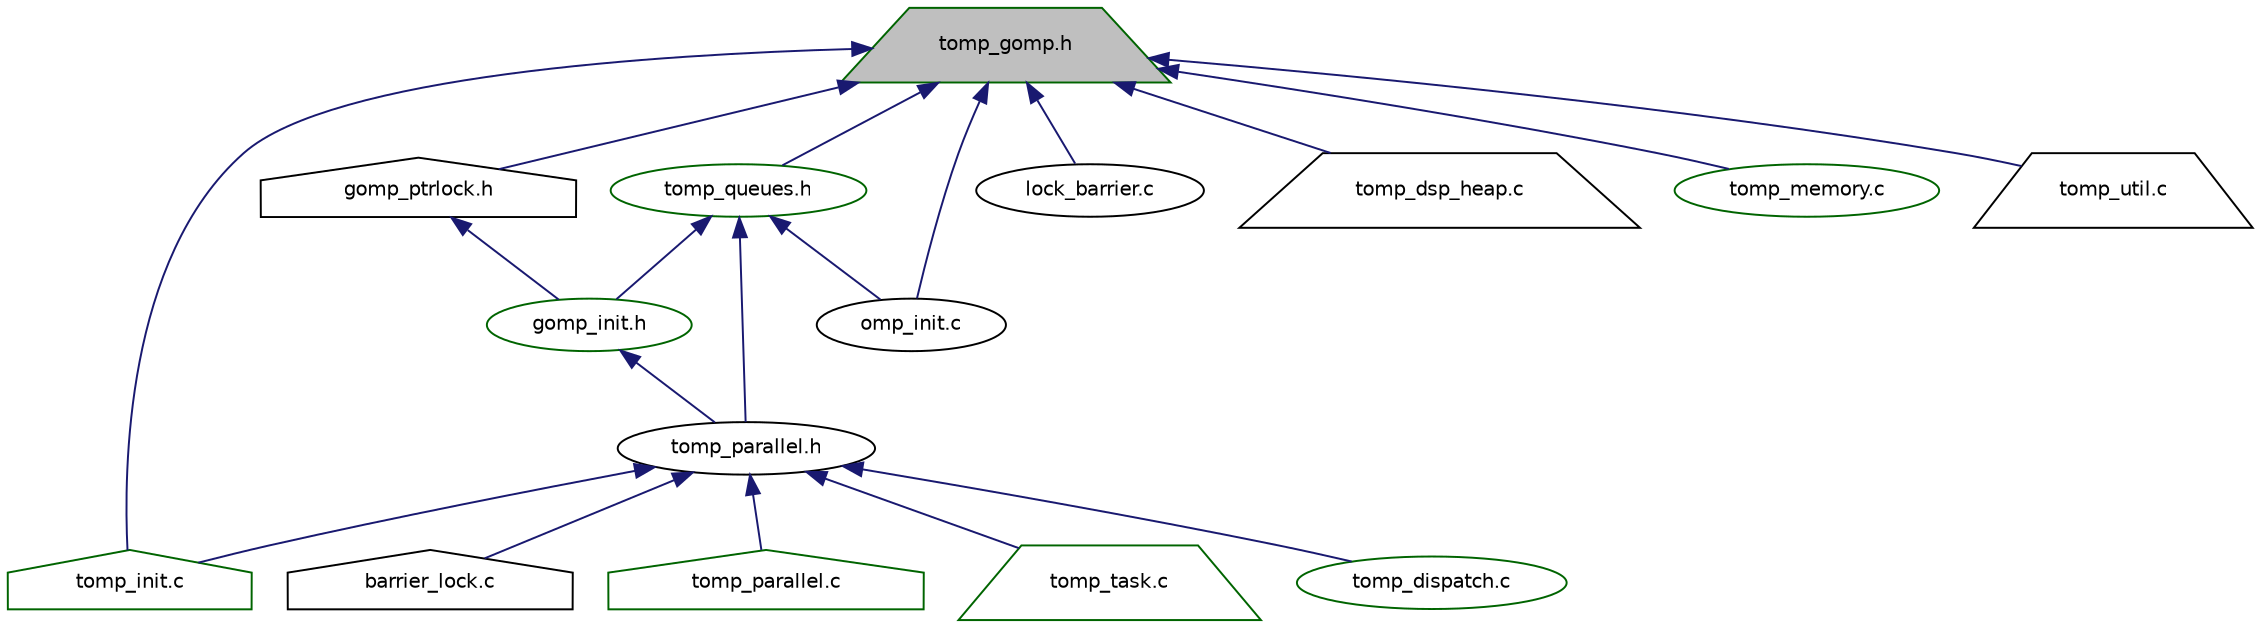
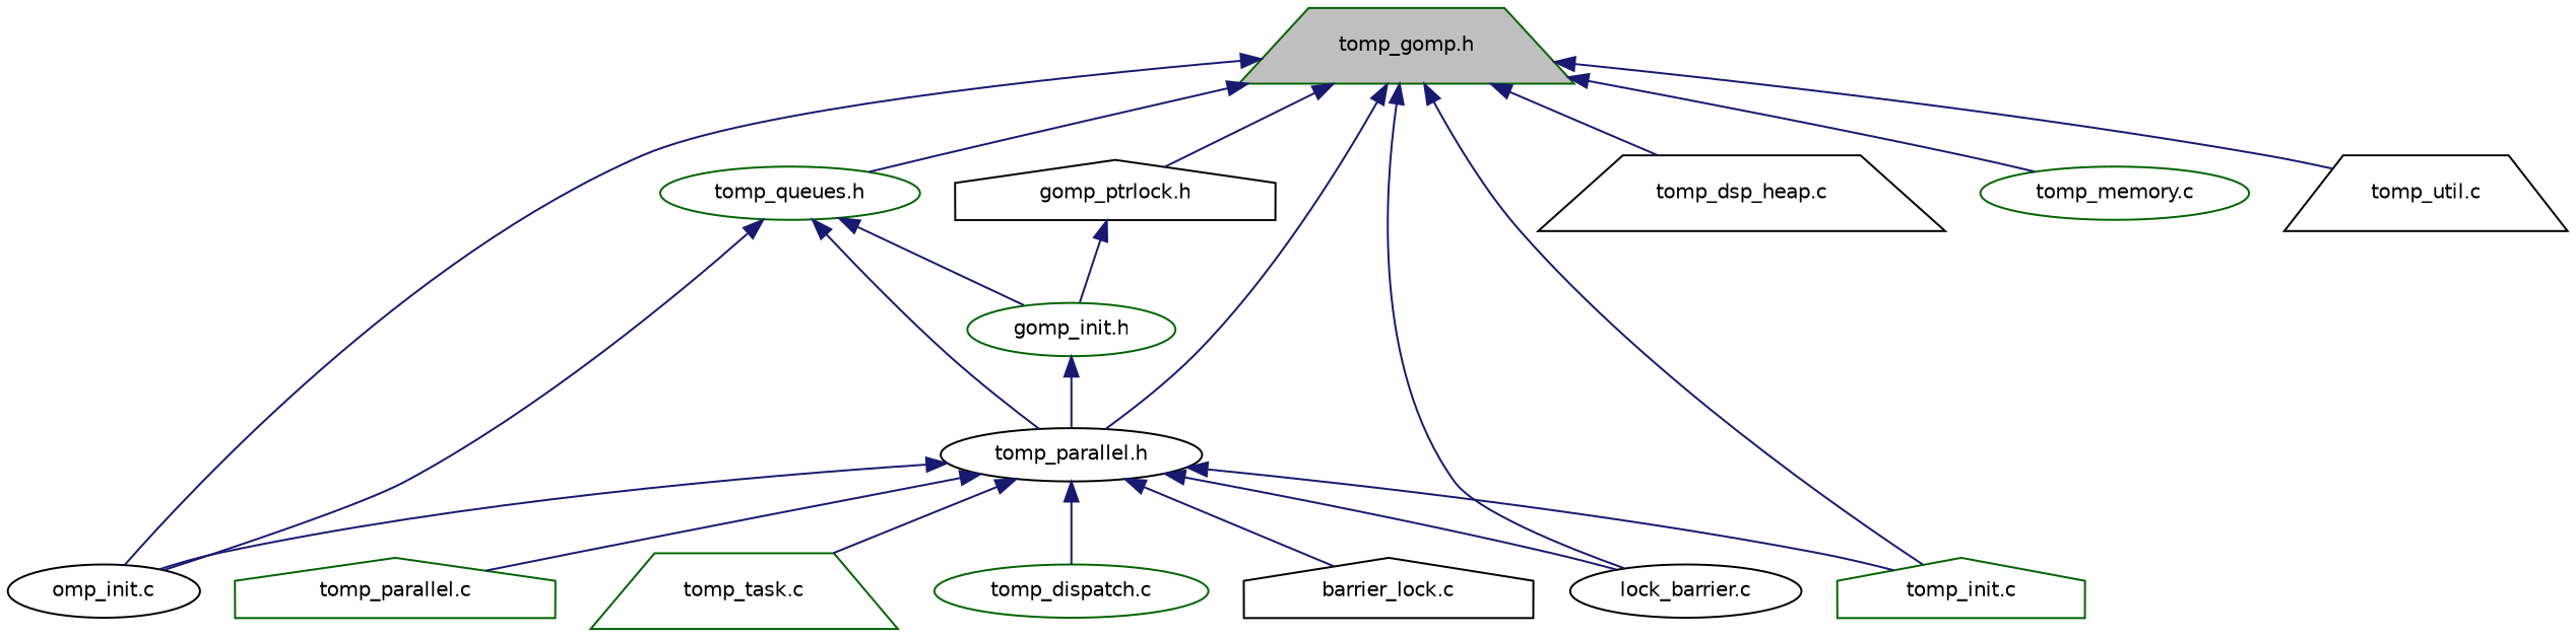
  digraph {
    node [color=darkgreen fillcolor=white fontname=Helvetica fontsize=10 shape=ellipse style=filled]
    edge [color=midnightblue dir=back fontname=Helvetica fontsize=10 labelfontname=Helvetica labelfontsize=10 style=solid]
    n1 [fillcolor=grey75 fontcolor=black height=0.2 label="tomp_gomp.h" shape=trapezium width=0.4]
    n2 [color=black height=0.2 label="gomp_ptrlock.h" shape=house width=0.4]
    n3 [color=black height=0.2 label="tomp_parallel.h" width=0.4]
    n4 [color=black height=0.2 label="omp_init.c" width=0.4]
    n5 [color=black height=0.2 label="lock_barrier.c" width=0.4]
    n6 [height=0.2 label="tomp_init.c" shape=house width=0.4]
    n7 [height=0.2 label="tomp_queues.h" width=0.4]
    n8 [color=black height=0.2 label="tomp_dsp_heap.c" shape=trapezium width=0.4]
    n9 [height=0.2 label="tomp_memory.c" width=0.4]
    n10 [color=black height=0.2 label="tomp_util.c" shape=trapezium width=0.4]
    n11 [height=0.2 label="gomp_init.h" width=0.4]
    n12 [height=0.2 label="tomp_dispatch.c" width=0.4]
    n13 [color=black height=0.2 label="barrier_lock.c" shape=house width=0.4]
    n14 [height=0.2 label="tomp_parallel.c" shape=house width=0.4]
    n15 [height=0.2 label="tomp_task.c" shape=trapezium width=0.4]
    n1 -> n2
+   n1 -> n3
    n1 -> n4
    n1 -> n5
    n1 -> n6
    n1 -> n7
    n1 -> n8
    n1 -> n9
    n1 -> n10
    n2 -> n11
+   n3 -> n4
+   n3 -> n5
    n3 -> n6
    n3 -> n12
    n3 -> n13
    n3 -> n14
    n3 -> n15
    n7 -> n3
    n7 -> n4
    n7 -> n11
    n11 -> n3
  }
